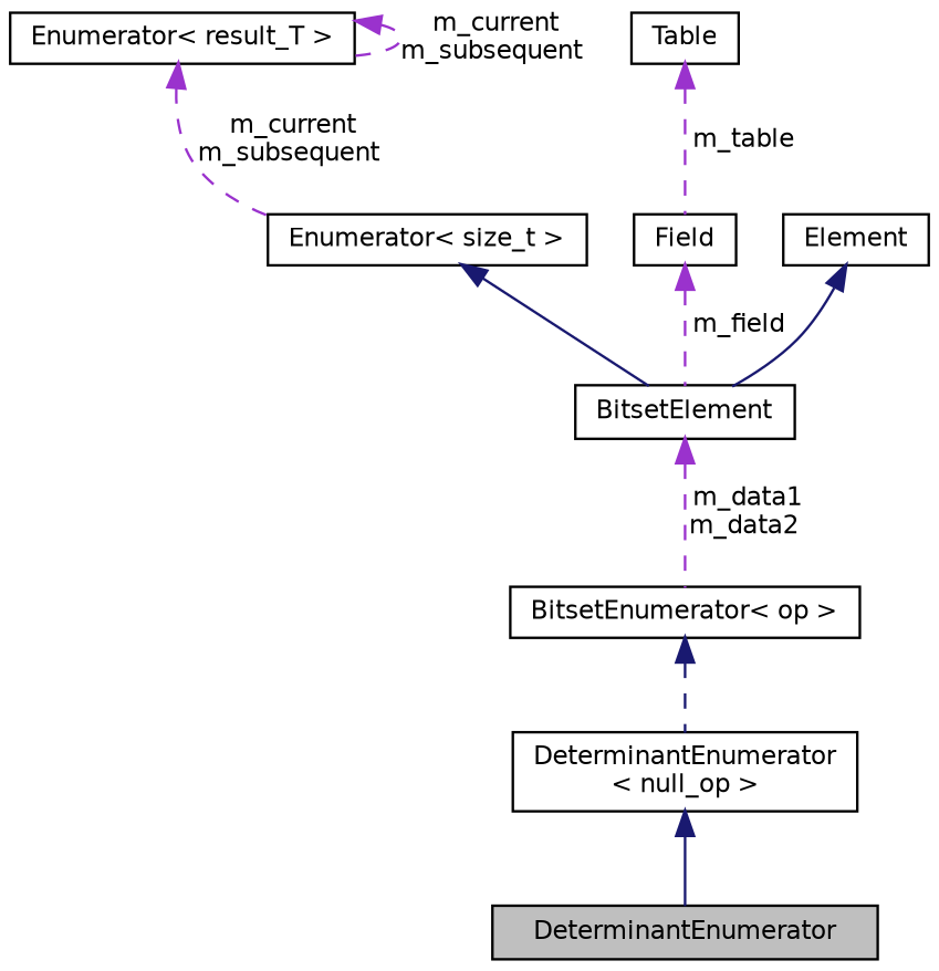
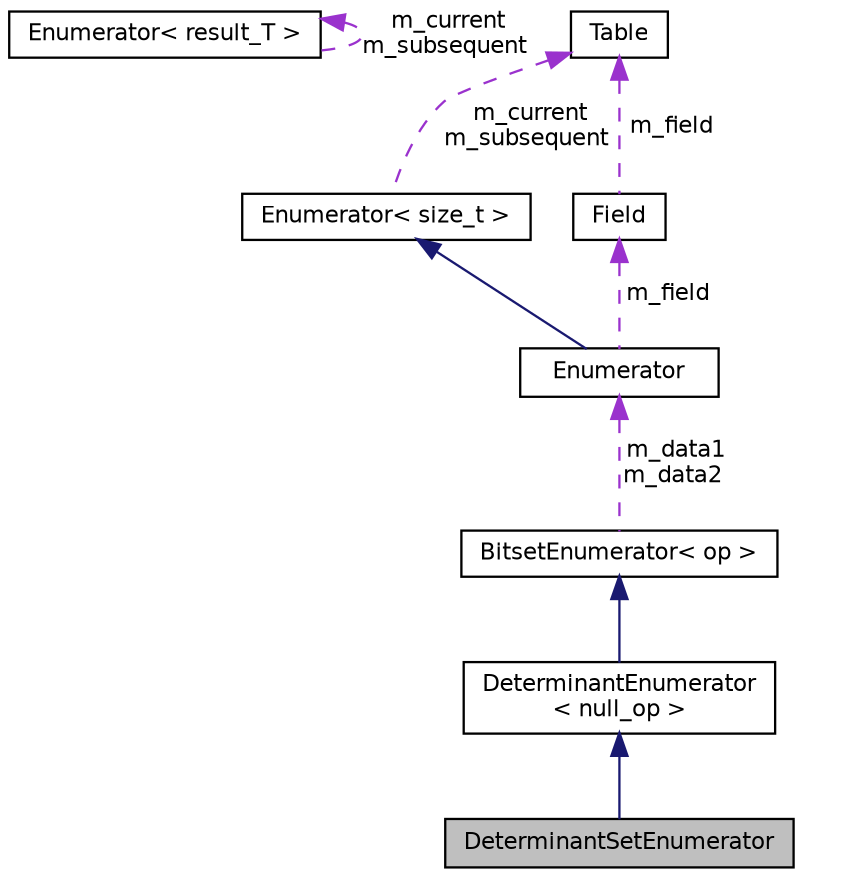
  digraph {
    node [color=black fillcolor=white fontname=Helvetica fontsize=10 shape=record style=filled]
    edge [color=darkorchid3 dir=back fontname=Helvetica fontsize=10 labelfontname=Helvetica labelfontsize=10 style=dashed]
-   n1 [fillcolor=grey75 fontcolor=black height=0.2 label=DeterminantEnumerator width=0.4]
+   n1 [fillcolor=grey75 fontcolor=black height=0.2 label=DeterminantSetEnumerator width=0.4]
    n2 [height=0.2 label="DeterminantEnumerator\l\< null_op \>" width=0.4]
    n3 [height=0.2 label="BitsetEnumerator\< op \>" width=0.4]
    n4 [height=0.2 label="Enumerator\< size_t \>" width=0.4]
-   n5 [height=0.2 label=BitsetElement width=0.4]
+   n5 [height=0.2 label=Enumerator width=0.4]
    n6 [height=0.2 label="Enumerator\< result_T \>" width=0.4]
-   n7 [height=0.2 label=Element width=0.4]
    n8 [height=0.2 label=Field width=0.4]
    n9 [height=0.2 label=Table width=0.4]
    n2 -> n1 [color=midnightblue style=solid]
-   n3 -> n2 [color=midnightblue]
+   n3 -> n2 [color=midnightblue style=solid]
    n4 -> n5 [color=midnightblue style=solid]
    n5 -> n3 [label=" m_data1\nm_data2"]
-   n6 -> n4 [label=" m_current\nm_subsequent"]
+   n9 -> n4 [label=" m_current\nm_subsequent"]
    n6 -> n6 [label=" m_current\nm_subsequent"]
-   n7 -> n5 [color=midnightblue style=solid]
    n8 -> n5 [label=" m_field"]
-   n9 -> n8 [label=" m_table"]
+   n9 -> n8 [label=" m_field"]
  }
